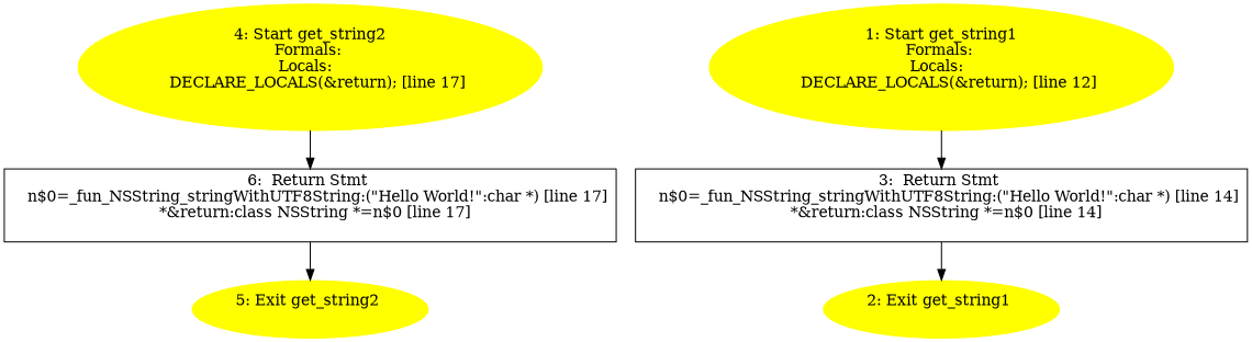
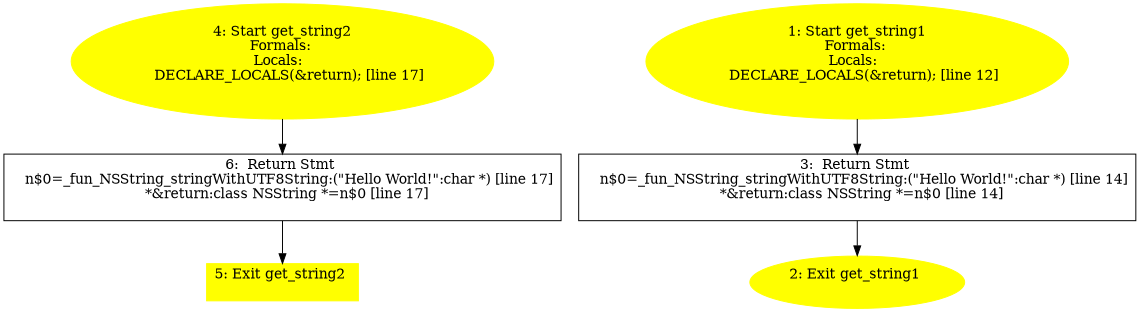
  digraph {
    node [color=yellow style=filled]
    n1 [label="6:  Return Stmt \n   n$0=_fun_NSString_stringWithUTF8String:(\"Hello World!\":char *) [line 17]\n  *&return:class NSString *=n$0 [line 17]\n " shape=box color="" style=""]
-   n2 [label="5: Exit get_string2 \n  "]
+   n2 [label="5: Exit get_string2 \n  " shape=box]
    n3 [label="4: Start get_string2\nFormals: \nLocals:  \n   DECLARE_LOCALS(&return); [line 17]\n "]
    n4 [label="3:  Return Stmt \n   n$0=_fun_NSString_stringWithUTF8String:(\"Hello World!\":char *) [line 14]\n  *&return:class NSString *=n$0 [line 14]\n " shape=box color="" style=""]
    n5 [label="2: Exit get_string1 \n  "]
    n6 [label="1: Start get_string1\nFormals: \nLocals:  \n   DECLARE_LOCALS(&return); [line 12]\n "]
    n1 -> n2
    n3 -> n1
    n4 -> n5
    n6 -> n4
  }
